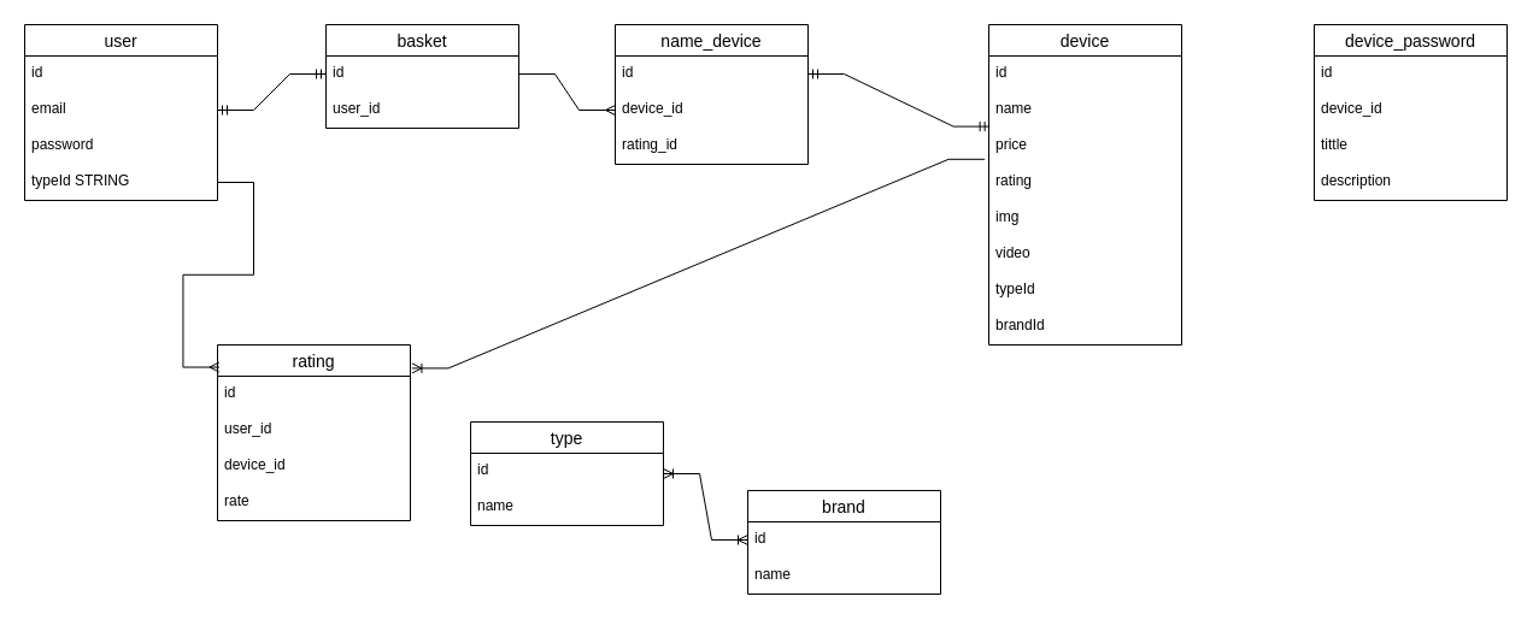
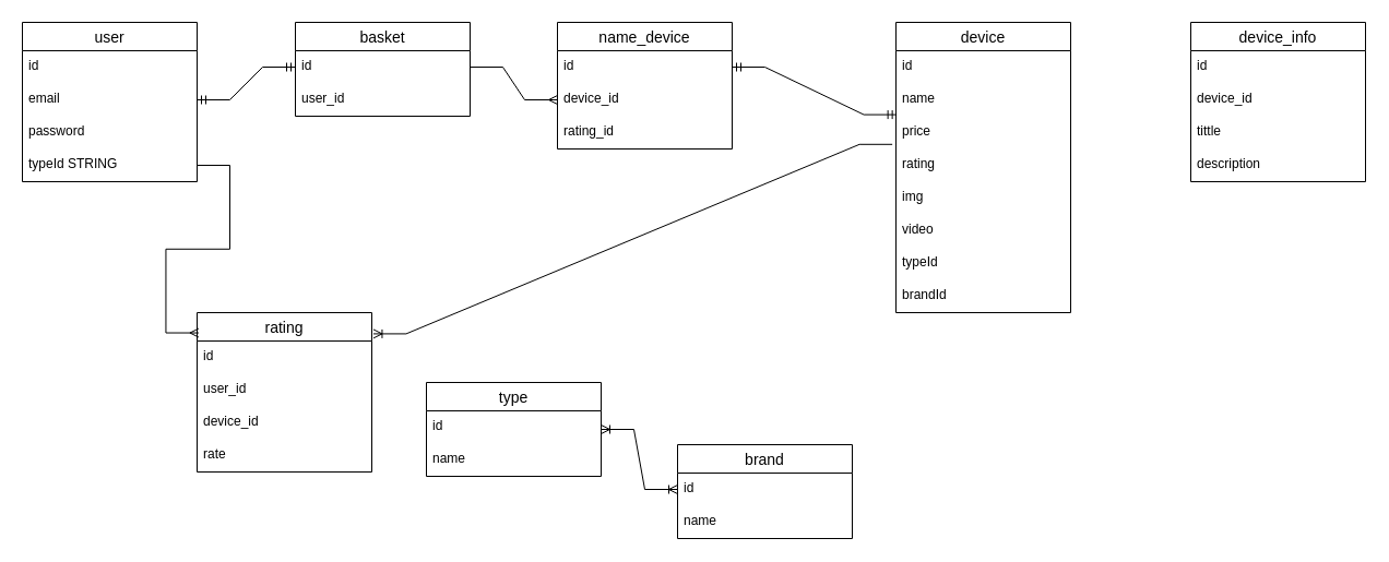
  <mxCell id="0" />
  <mxCell id="1" parent="0" />
  <mxCell id="2" value="user" style="swimlane;fontStyle=0;childLayout=stackLayout;horizontal=1;startSize=26;horizontalStack=0;resizeParent=1;resizeParentMax=0;resizeLast=0;collapsible=1;marginBottom=0;align=center;fontSize=14;" vertex="1" parent="1"><mxGeometry x="20" y="20" width="160" height="146" as="geometry" /></mxCell>
  <mxCell id="3" value="id" style="text;strokeColor=none;fillColor=none;spacingLeft=4;spacingRight=4;overflow=hidden;rotatable=0;points=[[0,0.5],[1,0.5]];portConstraint=eastwest;fontSize=12;" vertex="1" parent="2"><mxGeometry y="26" width="160" height="30" as="geometry" /></mxCell>
  <mxCell id="4" value="email" style="text;strokeColor=none;fillColor=none;spacingLeft=4;spacingRight=4;overflow=hidden;rotatable=0;points=[[0,0.5],[1,0.5]];portConstraint=eastwest;fontSize=12;" vertex="1" parent="2"><mxGeometry y="56" width="160" height="30" as="geometry" /></mxCell>
  <mxCell id="5" value="password" style="text;strokeColor=none;fillColor=none;spacingLeft=4;spacingRight=4;overflow=hidden;rotatable=0;points=[[0,0.5],[1,0.5]];portConstraint=eastwest;fontSize=12;" vertex="1" parent="2"><mxGeometry y="86" width="160" height="30" as="geometry" /></mxCell>
  <mxCell id="6" value="typeId STRING" style="text;strokeColor=none;fillColor=none;spacingLeft=4;spacingRight=4;overflow=hidden;rotatable=0;points=[[0,0.5],[1,0.5]];portConstraint=eastwest;fontSize=12;" vertex="1" parent="2"><mxGeometry y="116" width="160" height="30" as="geometry" /></mxCell>
  <mxCell id="7" value="basket" style="swimlane;fontStyle=0;childLayout=stackLayout;horizontal=1;startSize=26;horizontalStack=0;resizeParent=1;resizeParentMax=0;resizeLast=0;collapsible=1;marginBottom=0;align=center;fontSize=14;" vertex="1" parent="1"><mxGeometry x="270" y="20" width="160" height="86" as="geometry" /></mxCell>
  <mxCell id="8" value="id" style="text;strokeColor=none;fillColor=none;spacingLeft=4;spacingRight=4;overflow=hidden;rotatable=0;points=[[0,0.5],[1,0.5]];portConstraint=eastwest;fontSize=12;" vertex="1" parent="7"><mxGeometry y="26" width="160" height="30" as="geometry" /></mxCell>
  <mxCell id="9" value="user_id" style="text;strokeColor=none;fillColor=none;spacingLeft=4;spacingRight=4;overflow=hidden;rotatable=0;points=[[0,0.5],[1,0.5]];portConstraint=eastwest;fontSize=12;" vertex="1" parent="7"><mxGeometry y="56" width="160" height="30" as="geometry" /></mxCell>
  <mxCell id="10" value="" style="edgeStyle=entityRelationEdgeStyle;fontSize=12;html=1;endArrow=ERmandOne;startArrow=ERmandOne;rounded=0;" edge="1" parent="1" source="4" target="8"><mxGeometry width="100" height="100" relative="1" as="geometry"><mxPoint x="500" y="270" as="sourcePoint" /><mxPoint x="600" y="170" as="targetPoint" /></mxGeometry></mxCell>
  <mxCell id="11" value="device" style="swimlane;fontStyle=0;childLayout=stackLayout;horizontal=1;startSize=26;horizontalStack=0;resizeParent=1;resizeParentMax=0;resizeLast=0;collapsible=1;marginBottom=0;align=center;fontSize=14;" vertex="1" parent="1"><mxGeometry x="820" y="20" width="160" height="266" as="geometry" /></mxCell>
  <mxCell id="12" value="id" style="text;strokeColor=none;fillColor=none;spacingLeft=4;spacingRight=4;overflow=hidden;rotatable=0;points=[[0,0.5],[1,0.5]];portConstraint=eastwest;fontSize=12;" vertex="1" parent="11"><mxGeometry y="26" width="160" height="30" as="geometry" /></mxCell>
  <mxCell id="13" value="name" style="text;strokeColor=none;fillColor=none;spacingLeft=4;spacingRight=4;overflow=hidden;rotatable=0;points=[[0,0.5],[1,0.5]];portConstraint=eastwest;fontSize=12;" vertex="1" parent="11"><mxGeometry y="56" width="160" height="30" as="geometry" /></mxCell>
  <mxCell id="14" value="price" style="text;strokeColor=none;fillColor=none;spacingLeft=4;spacingRight=4;overflow=hidden;rotatable=0;points=[[0,0.5],[1,0.5]];portConstraint=eastwest;fontSize=12;" vertex="1" parent="11"><mxGeometry y="86" width="160" height="30" as="geometry" /></mxCell>
  <mxCell id="15" value="rating" style="text;strokeColor=none;fillColor=none;spacingLeft=4;spacingRight=4;overflow=hidden;rotatable=0;points=[[0,0.5],[1,0.5]];portConstraint=eastwest;fontSize=12;" vertex="1" parent="11"><mxGeometry y="116" width="160" height="30" as="geometry" /></mxCell>
  <mxCell id="16" value="img" style="text;strokeColor=none;fillColor=none;spacingLeft=4;spacingRight=4;overflow=hidden;rotatable=0;points=[[0,0.5],[1,0.5]];portConstraint=eastwest;fontSize=12;" vertex="1" parent="11"><mxGeometry y="146" width="160" height="30" as="geometry" /></mxCell>
  <mxCell id="17" value="video" style="text;strokeColor=none;fillColor=none;spacingLeft=4;spacingRight=4;overflow=hidden;rotatable=0;points=[[0,0.5],[1,0.5]];portConstraint=eastwest;fontSize=12;" vertex="1" parent="11"><mxGeometry y="176" width="160" height="30" as="geometry" /></mxCell>
  <mxCell id="18" value="typeId    " style="text;strokeColor=none;fillColor=none;spacingLeft=4;spacingRight=4;overflow=hidden;rotatable=0;points=[[0,0.5],[1,0.5]];portConstraint=eastwest;fontSize=12;" vertex="1" parent="11"><mxGeometry y="206" width="160" height="30" as="geometry" /></mxCell>
  <mxCell id="19" value="brandId" style="text;strokeColor=none;fillColor=none;spacingLeft=4;spacingRight=4;overflow=hidden;rotatable=0;points=[[0,0.5],[1,0.5]];portConstraint=eastwest;fontSize=12;" vertex="1" parent="11"><mxGeometry y="236" width="160" height="30" as="geometry" /></mxCell>
  <mxCell id="20" value="type" style="swimlane;fontStyle=0;childLayout=stackLayout;horizontal=1;startSize=26;horizontalStack=0;resizeParent=1;resizeParentMax=0;resizeLast=0;collapsible=1;marginBottom=0;align=center;fontSize=14;" vertex="1" parent="1"><mxGeometry x="390" y="350" width="160" height="86" as="geometry" /></mxCell>
  <mxCell id="21" value="id" style="text;strokeColor=none;fillColor=none;spacingLeft=4;spacingRight=4;overflow=hidden;rotatable=0;points=[[0,0.5],[1,0.5]];portConstraint=eastwest;fontSize=12;" vertex="1" parent="20"><mxGeometry y="26" width="160" height="30" as="geometry" /></mxCell>
  <mxCell id="22" value="name" style="text;strokeColor=none;fillColor=none;spacingLeft=4;spacingRight=4;overflow=hidden;rotatable=0;points=[[0,0.5],[1,0.5]];portConstraint=eastwest;fontSize=12;" vertex="1" parent="20"><mxGeometry y="56" width="160" height="30" as="geometry" /></mxCell>
  <mxCell id="23" value="brand" style="swimlane;fontStyle=0;childLayout=stackLayout;horizontal=1;startSize=26;horizontalStack=0;resizeParent=1;resizeParentMax=0;resizeLast=0;collapsible=1;marginBottom=0;align=center;fontSize=14;" vertex="1" parent="1"><mxGeometry x="620" y="407" width="160" height="86" as="geometry" /></mxCell>
  <mxCell id="24" value="id" style="text;strokeColor=none;fillColor=none;spacingLeft=4;spacingRight=4;overflow=hidden;rotatable=0;points=[[0,0.5],[1,0.5]];portConstraint=eastwest;fontSize=12;" vertex="1" parent="23"><mxGeometry y="26" width="160" height="30" as="geometry" /></mxCell>
  <mxCell id="25" value="name" style="text;strokeColor=none;fillColor=none;spacingLeft=4;spacingRight=4;overflow=hidden;rotatable=0;points=[[0,0.5],[1,0.5]];portConstraint=eastwest;fontSize=12;" vertex="1" parent="23"><mxGeometry y="56" width="160" height="30" as="geometry" /></mxCell>
  <mxCell id="26" value="" style="edgeStyle=entityRelationEdgeStyle;fontSize=12;html=1;endArrow=ERoneToMany;startArrow=ERoneToMany;rounded=0;entryX=0;entryY=0.5;entryDx=0;entryDy=0;" edge="1" parent="1" source="20" target="24"><mxGeometry width="100" height="100" relative="1" as="geometry"><mxPoint x="540" y="480" as="sourcePoint" /><mxPoint x="630" y="480" as="targetPoint" /></mxGeometry></mxCell>
- <mxCell id="27" value="device_password" style="swimlane;fontStyle=0;childLayout=stackLayout;horizontal=1;startSize=26;horizontalStack=0;resizeParent=1;resizeParentMax=0;resizeLast=0;collapsible=1;marginBottom=0;align=center;fontSize=14;" vertex="1" parent="1"><mxGeometry x="1090" y="20" width="160" height="146" as="geometry" /></mxCell>
+ <mxCell id="27" value="device_info" style="swimlane;fontStyle=0;childLayout=stackLayout;horizontal=1;startSize=26;horizontalStack=0;resizeParent=1;resizeParentMax=0;resizeLast=0;collapsible=1;marginBottom=0;align=center;fontSize=14;" vertex="1" parent="1"><mxGeometry x="1090" y="20" width="160" height="146" as="geometry" /></mxCell>
  <mxCell id="28" value="id" style="text;strokeColor=none;fillColor=none;spacingLeft=4;spacingRight=4;overflow=hidden;rotatable=0;points=[[0,0.5],[1,0.5]];portConstraint=eastwest;fontSize=12;" vertex="1" parent="27"><mxGeometry y="26" width="160" height="30" as="geometry" /></mxCell>
  <mxCell id="29" value="device_id" style="text;strokeColor=none;fillColor=none;spacingLeft=4;spacingRight=4;overflow=hidden;rotatable=0;points=[[0,0.5],[1,0.5]];portConstraint=eastwest;fontSize=12;" vertex="1" parent="27"><mxGeometry y="56" width="160" height="30" as="geometry" /></mxCell>
  <mxCell id="30" value="tittle" style="text;strokeColor=none;fillColor=none;spacingLeft=4;spacingRight=4;overflow=hidden;rotatable=0;points=[[0,0.5],[1,0.5]];portConstraint=eastwest;fontSize=12;" vertex="1" parent="27"><mxGeometry y="86" width="160" height="30" as="geometry" /></mxCell>
  <mxCell id="31" value="description" style="text;strokeColor=none;fillColor=none;spacingLeft=4;spacingRight=4;overflow=hidden;rotatable=0;points=[[0,0.5],[1,0.5]];portConstraint=eastwest;fontSize=12;" vertex="1" parent="27"><mxGeometry y="116" width="160" height="30" as="geometry" /></mxCell>
  <mxCell id="32" value="name_device" style="swimlane;fontStyle=0;childLayout=stackLayout;horizontal=1;startSize=26;horizontalStack=0;resizeParent=1;resizeParentMax=0;resizeLast=0;collapsible=1;marginBottom=0;align=center;fontSize=14;" vertex="1" parent="1"><mxGeometry x="510" y="20" width="160" height="116" as="geometry" /></mxCell>
  <mxCell id="33" value="id" style="text;strokeColor=none;fillColor=none;spacingLeft=4;spacingRight=4;overflow=hidden;rotatable=0;points=[[0,0.5],[1,0.5]];portConstraint=eastwest;fontSize=12;" vertex="1" parent="32"><mxGeometry y="26" width="160" height="30" as="geometry" /></mxCell>
  <mxCell id="34" value="device_id" style="text;strokeColor=none;fillColor=none;spacingLeft=4;spacingRight=4;overflow=hidden;rotatable=0;points=[[0,0.5],[1,0.5]];portConstraint=eastwest;fontSize=12;" vertex="1" parent="32"><mxGeometry y="56" width="160" height="30" as="geometry" /></mxCell>
  <mxCell id="35" value="rating_id" style="text;strokeColor=none;fillColor=none;spacingLeft=4;spacingRight=4;overflow=hidden;rotatable=0;points=[[0,0.5],[1,0.5]];portConstraint=eastwest;fontSize=12;" vertex="1" parent="32"><mxGeometry y="86" width="160" height="30" as="geometry" /></mxCell>
  <mxCell id="36" value="" style="edgeStyle=entityRelationEdgeStyle;fontSize=12;html=1;endArrow=ERmany;rounded=0;" edge="1" parent="1" source="8" target="34"><mxGeometry width="100" height="100" relative="1" as="geometry"><mxPoint x="410" y="128" as="sourcePoint" /><mxPoint x="510" y="28" as="targetPoint" /></mxGeometry></mxCell>
  <mxCell id="37" value="" style="edgeStyle=entityRelationEdgeStyle;fontSize=12;html=1;endArrow=ERmandOne;startArrow=ERmandOne;rounded=0;entryX=0.004;entryY=0.953;entryDx=0;entryDy=0;entryPerimeter=0;exitX=1;exitY=0.5;exitDx=0;exitDy=0;" edge="1" parent="1" source="33" target="13"><mxGeometry width="100" height="100" relative="1" as="geometry"><mxPoint x="700" y="160" as="sourcePoint" /><mxPoint x="800" y="60" as="targetPoint" /></mxGeometry></mxCell>
  <mxCell id="38" value="rating" style="swimlane;fontStyle=0;childLayout=stackLayout;horizontal=1;startSize=26;horizontalStack=0;resizeParent=1;resizeParentMax=0;resizeLast=0;collapsible=1;marginBottom=0;align=center;fontSize=14;" vertex="1" parent="1"><mxGeometry x="180" y="286" width="160" height="146" as="geometry" /></mxCell>
  <mxCell id="39" value="id    " style="text;strokeColor=none;fillColor=none;spacingLeft=4;spacingRight=4;overflow=hidden;rotatable=0;points=[[0,0.5],[1,0.5]];portConstraint=eastwest;fontSize=12;" vertex="1" parent="38"><mxGeometry y="26" width="160" height="30" as="geometry" /></mxCell>
  <mxCell id="40" value="user_id" style="text;strokeColor=none;fillColor=none;spacingLeft=4;spacingRight=4;overflow=hidden;rotatable=0;points=[[0,0.5],[1,0.5]];portConstraint=eastwest;fontSize=12;" vertex="1" parent="38"><mxGeometry y="56" width="160" height="30" as="geometry" /></mxCell>
  <mxCell id="41" value="device_id" style="text;strokeColor=none;fillColor=none;spacingLeft=4;spacingRight=4;overflow=hidden;rotatable=0;points=[[0,0.5],[1,0.5]];portConstraint=eastwest;fontSize=12;" vertex="1" parent="38"><mxGeometry y="86" width="160" height="30" as="geometry" /></mxCell>
  <mxCell id="42" value="rate" style="text;strokeColor=none;fillColor=none;spacingLeft=4;spacingRight=4;overflow=hidden;rotatable=0;points=[[0,0.5],[1,0.5]];portConstraint=eastwest;fontSize=12;" vertex="1" parent="38"><mxGeometry y="116" width="160" height="30" as="geometry" /></mxCell>
  <mxCell id="43" value="" style="edgeStyle=entityRelationEdgeStyle;fontSize=12;html=1;endArrow=ERmany;rounded=0;entryX=0.009;entryY=0.127;entryDx=0;entryDy=0;entryPerimeter=0;" edge="1" parent="1" source="6" target="38"><mxGeometry width="100" height="100" relative="1" as="geometry"><mxPoint x="60" y="320" as="sourcePoint" /><mxPoint y="300" as="targetPoint" x="170" /></mxGeometry></mxCell>
  <mxCell id="44" value="" style="edgeStyle=entityRelationEdgeStyle;fontSize=12;html=1;endArrow=ERoneToMany;rounded=0;entryX=1.009;entryY=0.133;entryDx=0;entryDy=0;entryPerimeter=0;exitX=-0.021;exitY=0.86;exitDx=0;exitDy=0;exitPerimeter=0;" edge="1" parent="1" source="14" target="38"><mxGeometry width="100" height="100" relative="1" as="geometry"><mxPoint x="430" y="190" as="sourcePoint" /><mxPoint x="450" y="180" as="targetPoint" /></mxGeometry></mxCell>
